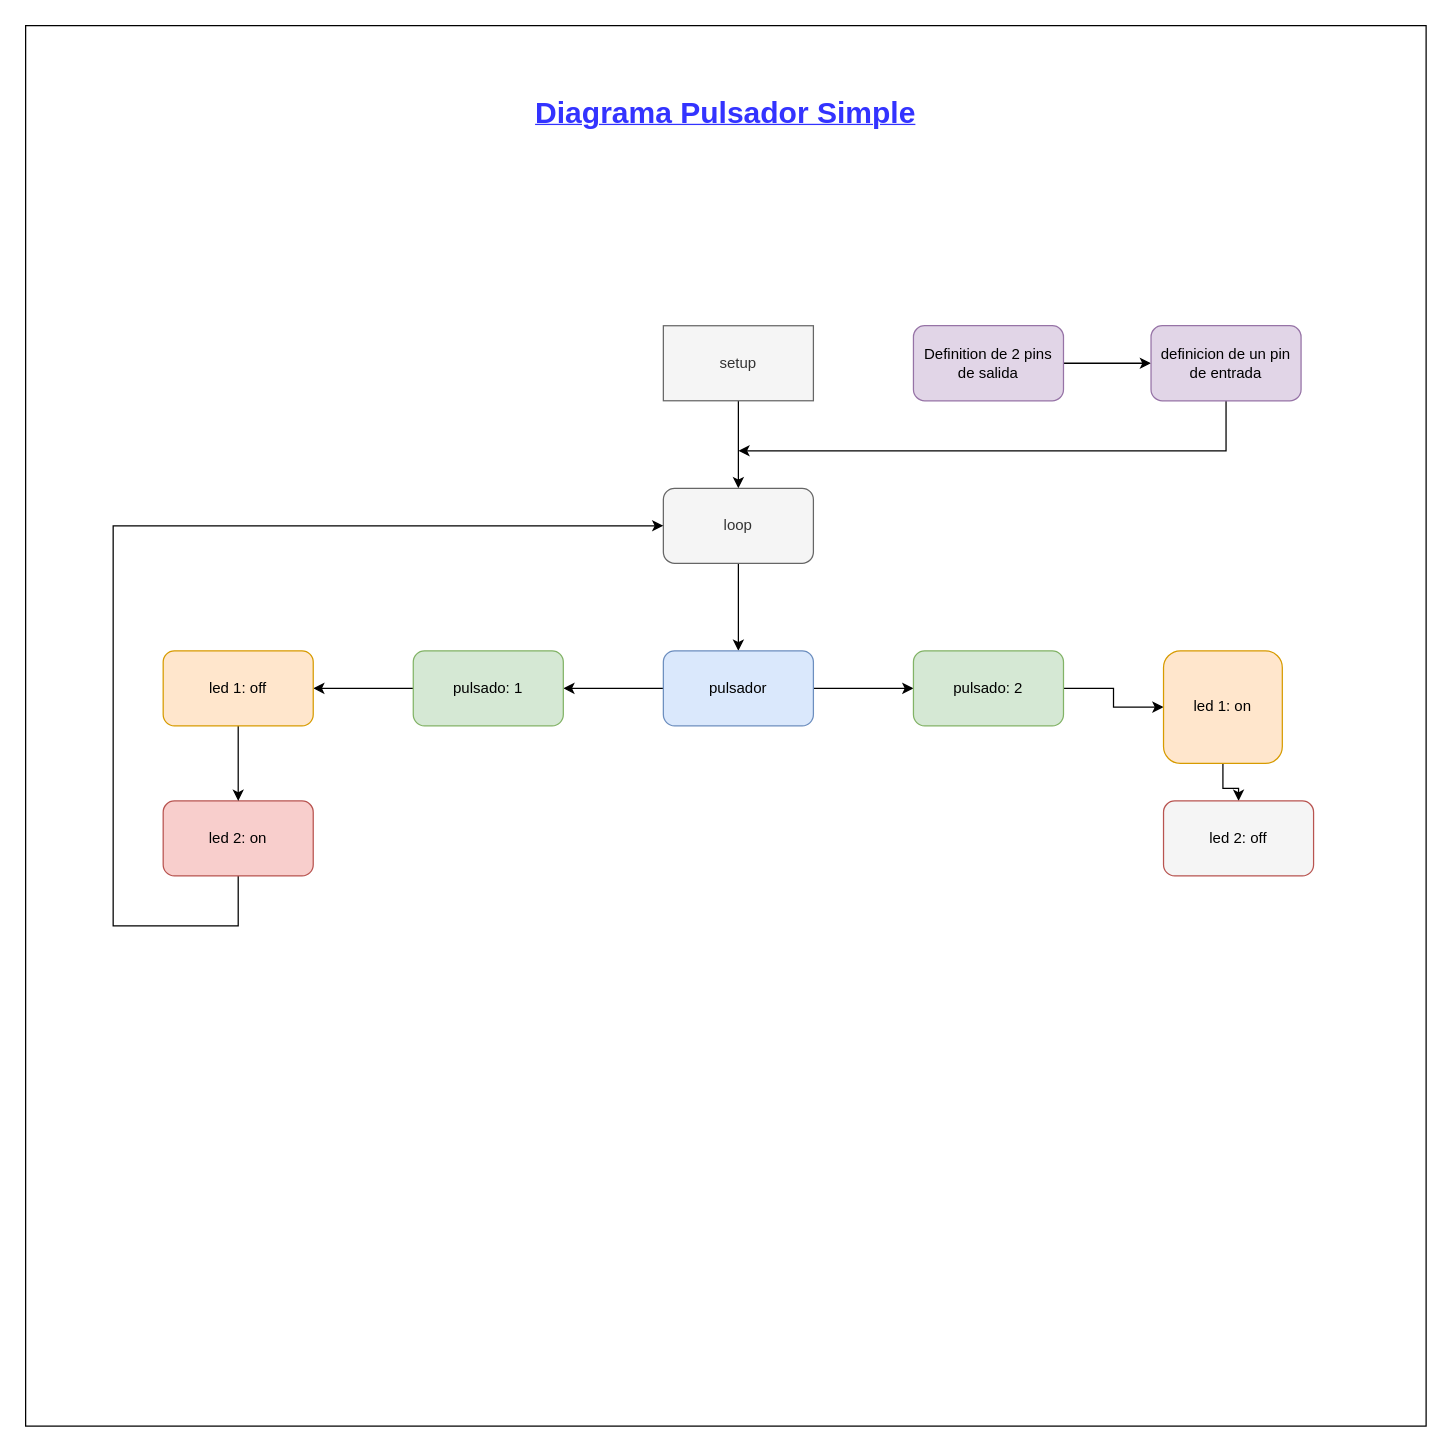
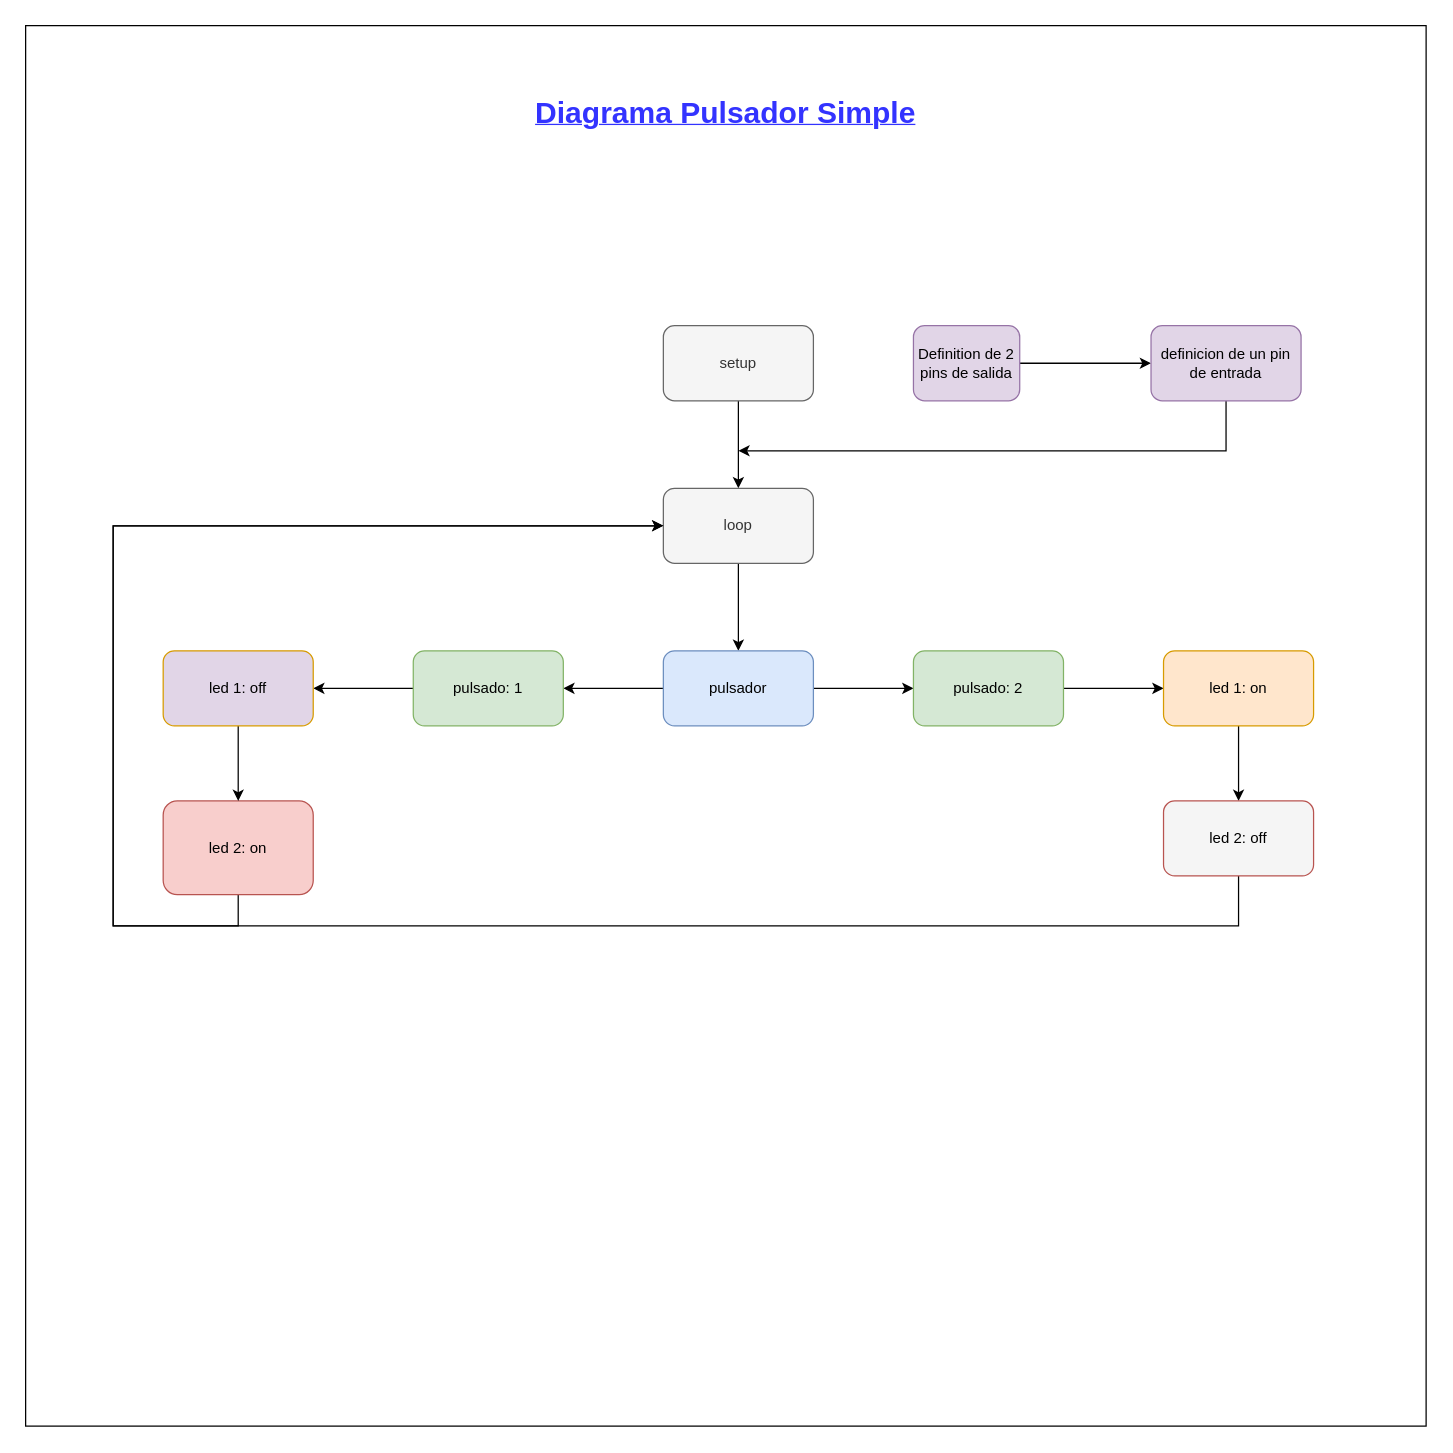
  <mxCell id="0" />
  <mxCell id="1" parent="0" />
  <mxCell id="2" value="" style="whiteSpace=wrap;html=1;aspect=fixed;" parent="1" vertex="1"><mxGeometry x="20" y="20" width="1120" height="1120" as="geometry" /></mxCell>
  <mxCell id="3" value="&lt;font style=&quot;font-size: 24px&quot;&gt;Diagrama Pulsador Simple&lt;br&gt;&lt;/font&gt;" style="text;html=1;strokeColor=none;fillColor=none;align=center;verticalAlign=middle;whiteSpace=wrap;rounded=0;fontStyle=5;fontColor=#3333FF;" parent="1" vertex="1"><mxGeometry x="390" y="80" width="380" height="20" as="geometry" /></mxCell>
  <mxCell id="4" value="" style="edgeStyle=orthogonalEdgeStyle;rounded=0;orthogonalLoop=1;jettySize=auto;html=1;" parent="1" source="5" target="7" edge="1"><mxGeometry relative="1" as="geometry" /></mxCell>
- <mxCell id="5" value="setup" style="whiteSpace=wrap;html=1;fillColor=#f5f5f5;strokeColor=#666666;fontColor=#333333;rounded=0;" parent="1" vertex="1"><mxGeometry x="530" y="260" width="120" height="60" as="geometry" /></mxCell>
+ <mxCell id="5" value="setup" style="rounded=1;whiteSpace=wrap;html=1;fillColor=#f5f5f5;strokeColor=#666666;fontColor=#333333;" parent="1" vertex="1"><mxGeometry x="530" y="260" width="120" height="60" as="geometry" /></mxCell>
  <mxCell id="6" value="" style="edgeStyle=orthogonalEdgeStyle;rounded=0;orthogonalLoop=1;jettySize=auto;html=1;" parent="1" source="7" target="14" edge="1"><mxGeometry relative="1" as="geometry" /></mxCell>
  <mxCell id="7" value="loop" style="rounded=1;whiteSpace=wrap;html=1;fillColor=#f5f5f5;strokeColor=#666666;fontColor=#333333;" parent="1" vertex="1"><mxGeometry x="530" y="390" width="120" height="60" as="geometry" /></mxCell>
  <mxCell id="8" value="" style="edgeStyle=orthogonalEdgeStyle;rounded=0;orthogonalLoop=1;jettySize=auto;html=1;" parent="1" source="9" target="11" edge="1"><mxGeometry relative="1" as="geometry" /></mxCell>
- <mxCell id="9" value="&lt;div&gt;Definition de 2 pins de salida&lt;br&gt;&lt;/div&gt;" style="rounded=1;whiteSpace=wrap;html=1;fillColor=#e1d5e7;strokeColor=#9673a6;" parent="1" vertex="1"><mxGeometry x="730" y="260" width="120" height="60" as="geometry" /></mxCell>
+ <mxCell id="9" value="&lt;div&gt;Definition de 2 pins de salida&lt;br&gt;&lt;/div&gt;" style="rounded=1;whiteSpace=wrap;html=1;fillColor=#e1d5e7;strokeColor=#9673a6;" parent="1" vertex="1"><mxGeometry x="730" y="260" width="85" height="60" as="geometry" /></mxCell>
  <mxCell id="10" style="edgeStyle=orthogonalEdgeStyle;rounded=0;orthogonalLoop=1;jettySize=auto;html=1;" parent="1" source="11" edge="1"><mxGeometry relative="1" as="geometry"><mxPoint x="590" y="360" as="targetPoint" /><Array as="points"><mxPoint x="980" y="360" /></Array></mxGeometry></mxCell>
  <mxCell id="11" value="definicion de un pin de entrada" style="rounded=1;whiteSpace=wrap;html=1;fillColor=#e1d5e7;strokeColor=#9673a6;" parent="1" vertex="1"><mxGeometry x="920" y="260" width="120" height="60" as="geometry" /></mxCell>
  <mxCell id="12" value="" style="edgeStyle=orthogonalEdgeStyle;rounded=0;orthogonalLoop=1;jettySize=auto;html=1;" parent="1" source="14" target="16" edge="1"><mxGeometry relative="1" as="geometry" /></mxCell>
  <mxCell id="13" value="" style="edgeStyle=orthogonalEdgeStyle;rounded=0;orthogonalLoop=1;jettySize=auto;html=1;" parent="1" source="14" target="20" edge="1"><mxGeometry relative="1" as="geometry" /></mxCell>
  <mxCell id="14" value="pulsador" style="rounded=1;whiteSpace=wrap;html=1;fillColor=#dae8fc;strokeColor=#6c8ebf;" parent="1" vertex="1"><mxGeometry x="530" y="520" width="120" height="60" as="geometry" /></mxCell>
  <mxCell id="15" value="" style="edgeStyle=orthogonalEdgeStyle;rounded=0;orthogonalLoop=1;jettySize=auto;html=1;" parent="1" source="16" target="18" edge="1"><mxGeometry relative="1" as="geometry" /></mxCell>
  <mxCell id="16" value="pulsado: 2" style="rounded=1;whiteSpace=wrap;html=1;fillColor=#d5e8d4;strokeColor=#82b366;" parent="1" vertex="1"><mxGeometry x="730" y="520" width="120" height="60" as="geometry" /></mxCell>
  <mxCell id="17" value="" style="edgeStyle=orthogonalEdgeStyle;rounded=0;orthogonalLoop=1;jettySize=auto;html=1;" parent="1" source="18" target="24" edge="1"><mxGeometry relative="1" as="geometry" /></mxCell>
- <mxCell id="18" value="led 1: on" style="rounded=1;whiteSpace=wrap;html=1;fillColor=#ffe6cc;strokeColor=#d79b00;" parent="1" vertex="1"><mxGeometry x="930" y="520" width="95" height="90" as="geometry" /></mxCell>
+ <mxCell id="18" value="led 1: on" style="rounded=1;whiteSpace=wrap;html=1;fillColor=#ffe6cc;strokeColor=#d79b00;" parent="1" vertex="1"><mxGeometry x="930" y="520" width="120" height="60" as="geometry" /></mxCell>
  <mxCell id="19" value="" style="edgeStyle=orthogonalEdgeStyle;rounded=0;orthogonalLoop=1;jettySize=auto;html=1;" parent="1" source="20" target="26" edge="1"><mxGeometry relative="1" as="geometry" /></mxCell>
  <mxCell id="20" value="pulsado: 1" style="rounded=1;whiteSpace=wrap;html=1;fillColor=#d5e8d4;strokeColor=#82b366;" parent="1" vertex="1"><mxGeometry x="330" y="520" width="120" height="60" as="geometry" /></mxCell>
  <mxCell id="21" style="edgeStyle=orthogonalEdgeStyle;rounded=0;orthogonalLoop=1;jettySize=auto;html=1;" parent="1" source="22" edge="1"><mxGeometry relative="1" as="geometry"><mxPoint x="530" y="420" as="targetPoint" /><Array as="points"><mxPoint x="190" y="740" /><mxPoint x="90" y="740" /><mxPoint x="90" y="420" /></Array></mxGeometry></mxCell>
- <mxCell id="22" value="led 2: on" style="rounded=1;whiteSpace=wrap;html=1;fillColor=#f8cecc;strokeColor=#b85450;" parent="1" vertex="1"><mxGeometry x="130" y="640" width="120" height="60" as="geometry" /></mxCell>
+ <mxCell id="22" value="led 2: on" style="rounded=1;whiteSpace=wrap;html=1;fillColor=#f8cecc;strokeColor=#b85450;" parent="1" vertex="1"><mxGeometry x="130" y="640" width="120" height="75" as="geometry" /></mxCell>
+ <mxCell id="23" style="edgeStyle=orthogonalEdgeStyle;rounded=0;orthogonalLoop=1;jettySize=auto;html=1;entryX=0;entryY=0.5;entryDx=0;entryDy=0;" parent="1" source="24" target="7" edge="1"><mxGeometry relative="1" as="geometry"><Array as="points"><mxPoint x="990" y="740" /><mxPoint x="90" y="740" /><mxPoint x="90" y="420" /></Array></mxGeometry></mxCell>
  <mxCell id="24" value="led 2: off" style="rounded=1;whiteSpace=wrap;html=1;fillColor=#f5f5f5;strokeColor=#b85450;" parent="1" vertex="1"><mxGeometry x="930" y="640" width="120" height="60" as="geometry" /></mxCell>
  <mxCell id="25" value="" style="edgeStyle=orthogonalEdgeStyle;rounded=0;orthogonalLoop=1;jettySize=auto;html=1;" parent="1" source="26" target="22" edge="1"><mxGeometry relative="1" as="geometry" /></mxCell>
- <mxCell id="26" value="led 1: off" style="rounded=1;whiteSpace=wrap;html=1;fillColor=#ffe6cc;strokeColor=#d79b00;" parent="1" vertex="1"><mxGeometry x="130" y="520" width="120" height="60" as="geometry" /></mxCell>
+ <mxCell id="26" value="led 1: off" style="rounded=1;whiteSpace=wrap;html=1;fillColor=#e1d5e7;strokeColor=#d79b00;" parent="1" vertex="1"><mxGeometry x="130" y="520" width="120" height="60" as="geometry" /></mxCell>
